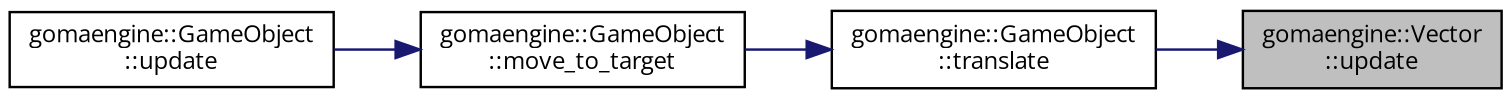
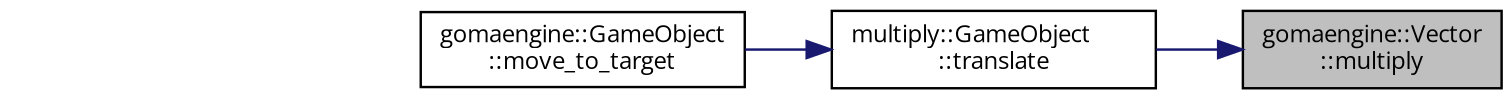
  digraph {
    fontname="Open Sans"
    rankdir=RL
    node [color=black fillcolor=white fontname="Open Sans" fontsize=10 shape=record style=filled]
    edge [color=midnightblue dir=back fontname="Open Sans" fontsize=10 labelfontname=Helvetica labelfontsize=10 style=solid]
-   n1 [fillcolor=grey75 fontcolor=black height=0.2 label="gomaengine::Vector\l::update" width=0.4]
-   n2 [height=0.2 label="gomaengine::GameObject\l::translate" width=0.4]
+   n1 [fillcolor=grey75 fontcolor=black height=0.2 label="gomaengine::Vector\l::multiply" width=0.4]
+   n2 [height=0.2 label="multiply::GameObject\l::translate" width=0.4]
    n3 [height=0.2 label="gomaengine::GameObject\l::move_to_target" width=0.4]
-   n4 [height=0.2 label="gomaengine::GameObject\l::update" width=0.4]
    n1 -> n2
    n2 -> n3
-   n3 -> n4
  }
